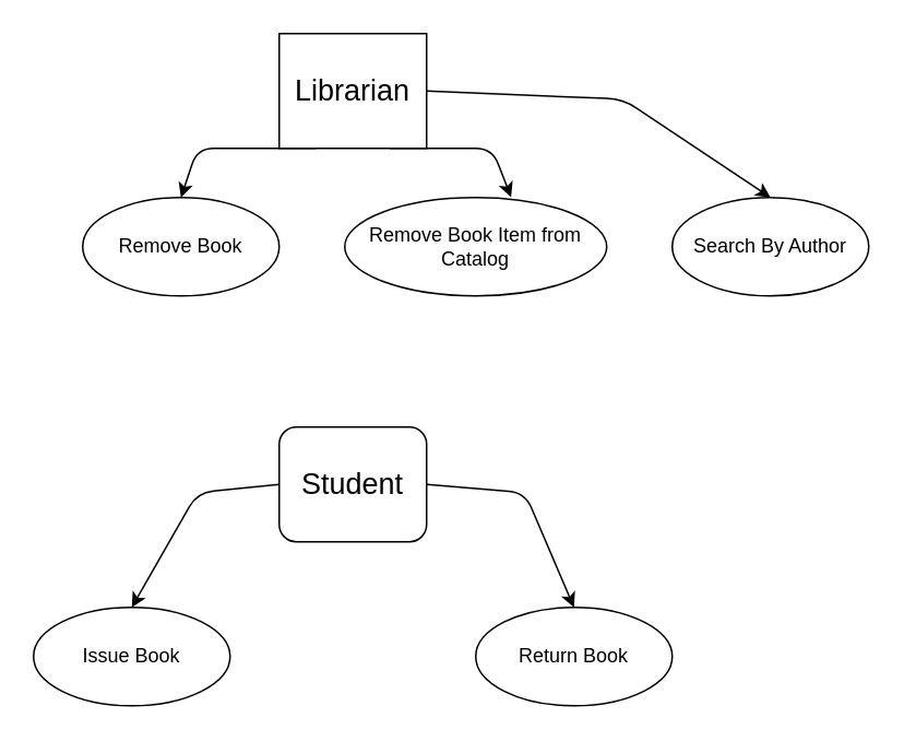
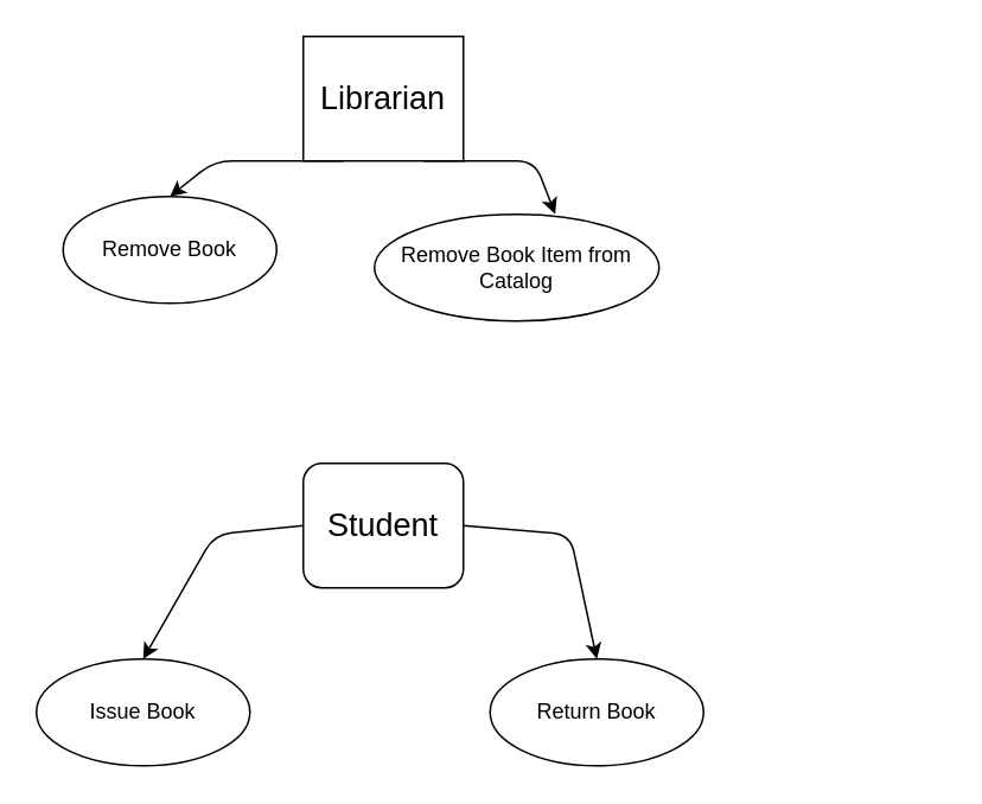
  <mxCell id="0" />
  <mxCell id="1" parent="0" />
  <mxCell id="2" value="&lt;font style=&quot;font-size: 18px&quot;&gt;Librarian&lt;/font&gt;" style="whiteSpace=wrap;html=1;rounded=0;" vertex="1" parent="1"><mxGeometry x="170" y="20" width="90" height="70" as="geometry" /></mxCell>
  <mxCell id="3" value="&lt;font style=&quot;font-size: 18px&quot;&gt;Student&lt;/font&gt;" style="rounded=1;whiteSpace=wrap;html=1;" vertex="1" parent="1"><mxGeometry x="170" y="260" width="90" height="70" as="geometry" /></mxCell>
- <mxCell id="4" value="Search By Author" style="ellipse;whiteSpace=wrap;html=1;" vertex="1" parent="1"><mxGeometry x="410" y="120" width="120" height="60" as="geometry" /></mxCell>
  <mxCell id="5" value="Remove Book Item from Catalog" style="ellipse;whiteSpace=wrap;html=1;" vertex="1" parent="1"><mxGeometry x="210" y="120" width="160" height="60" as="geometry" /></mxCell>
- <mxCell id="6" value="Remove Book" style="ellipse;whiteSpace=wrap;html=1;" vertex="1" parent="1"><mxGeometry x="50" y="120" width="120" height="60" as="geometry" /></mxCell>
- <mxCell id="7" value="Return Book" style="ellipse;whiteSpace=wrap;html=1;" vertex="1" parent="1"><mxGeometry x="290" y="370" width="120" height="60" as="geometry" /></mxCell>
+ <mxCell id="6" value="Remove Book" style="ellipse;whiteSpace=wrap;html=1;" vertex="1" parent="1"><mxGeometry x="35" y="110" width="120" height="60" as="geometry" /></mxCell>
+ <mxCell id="7" value="Return Book" style="ellipse;whiteSpace=wrap;html=1;" vertex="1" parent="1"><mxGeometry x="275" y="370" width="120" height="60" as="geometry" /></mxCell>
  <mxCell id="8" value="Issue Book" style="ellipse;whiteSpace=wrap;html=1;" vertex="1" parent="1"><mxGeometry x="20" y="370" width="120" height="60" as="geometry" /></mxCell>
  <mxCell id="9" value="" style="endArrow=classic;html=1;strokeColor=#000000;entryX=0.635;entryY=-0.003;entryDx=0;entryDy=0;entryPerimeter=0;exitX=0.75;exitY=1;exitDx=0;exitDy=0;" edge="1" parent="1" source="2" target="5"><mxGeometry width="50" height="50" relative="1" as="geometry"><mxPoint x="250" y="50" as="sourcePoint" /><mxPoint x="270" y="230" as="targetPoint" /><Array as="points"><mxPoint x="300" y="90" /></Array></mxGeometry></mxCell>
  <mxCell id="10" value="" style="endArrow=classic;html=1;strokeColor=#000000;exitX=0.25;exitY=1;exitDx=0;exitDy=0;entryX=0.5;entryY=0;entryDx=0;entryDy=0;" edge="1" parent="1" source="2" target="6"><mxGeometry width="50" height="50" relative="1" as="geometry"><mxPoint x="220" y="280" as="sourcePoint" /><mxPoint x="270" y="230" as="targetPoint" /><Array as="points"><mxPoint x="120" y="90" /></Array></mxGeometry></mxCell>
- <mxCell id="11" value="" style="endArrow=classic;html=1;strokeColor=#000000;exitX=1;exitY=0.5;exitDx=0;exitDy=0;entryX=0.5;entryY=0;entryDx=0;entryDy=0;" edge="1" parent="1" source="2" target="4"><mxGeometry width="50" height="50" relative="1" as="geometry"><mxPoint x="220" y="280" as="sourcePoint" /><mxPoint x="270" y="230" as="targetPoint" /><Array as="points"><mxPoint x="380" y="60" /></Array></mxGeometry></mxCell>
  <mxCell id="12" value="" style="endArrow=classic;html=1;strokeColor=#000000;entryX=0.5;entryY=0;entryDx=0;entryDy=0;exitX=0;exitY=0.5;exitDx=0;exitDy=0;" edge="1" parent="1" source="3" target="8"><mxGeometry width="50" height="50" relative="1" as="geometry"><mxPoint x="150" y="360" as="sourcePoint" /><mxPoint x="200" y="310" as="targetPoint" /><Array as="points"><mxPoint x="120" y="300" /></Array></mxGeometry></mxCell>
  <mxCell id="13" value="" style="endArrow=classic;html=1;strokeColor=#000000;entryX=0.5;entryY=0;entryDx=0;entryDy=0;exitX=1;exitY=0.5;exitDx=0;exitDy=0;" edge="1" parent="1" source="3" target="7"><mxGeometry width="50" height="50" relative="1" as="geometry"><mxPoint x="220" y="280" as="sourcePoint" /><mxPoint x="270" y="230" as="targetPoint" /><Array as="points"><mxPoint x="320" y="300" /></Array></mxGeometry></mxCell>
